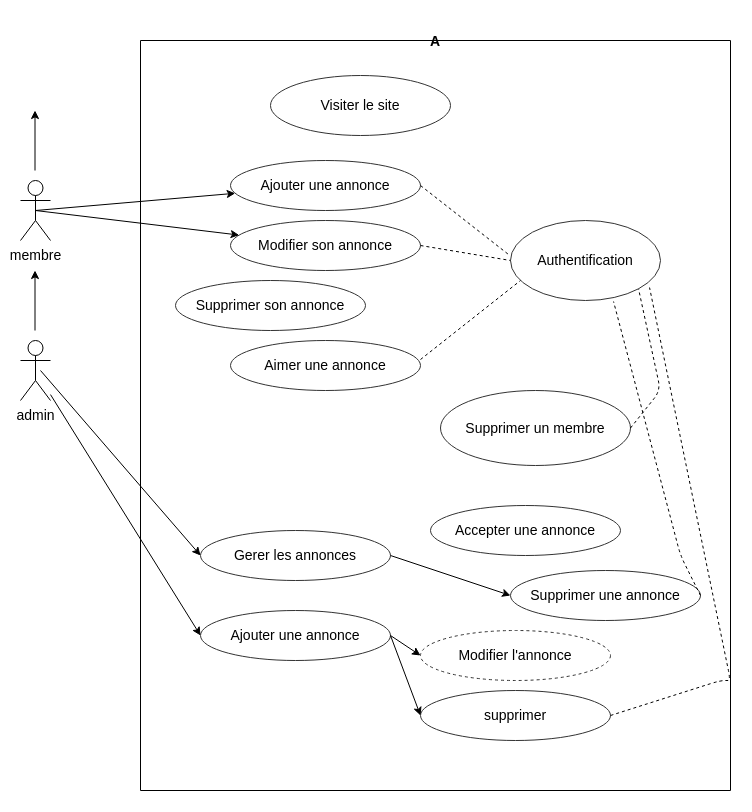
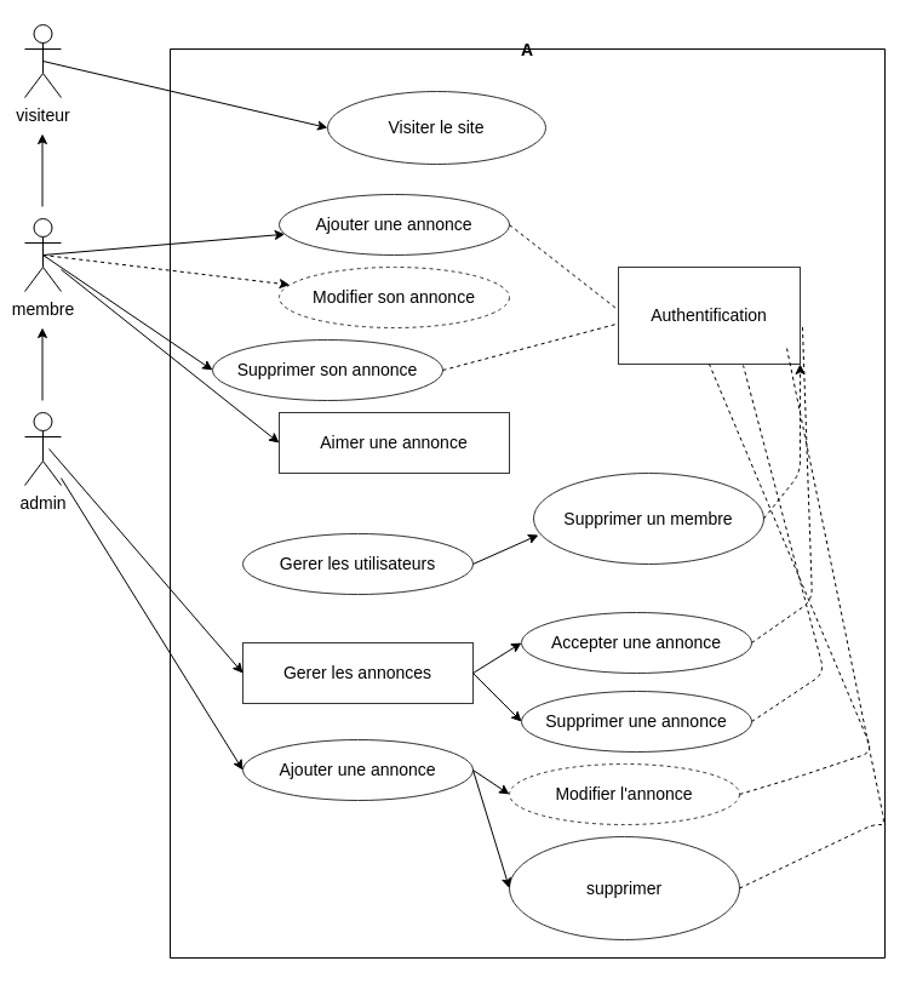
  <mxCell id="0" />
  <mxCell id="1" parent="0" />
+ <mxCell id="2" value="&lt;font style=&quot;font-size: 14px&quot;&gt;visiteur&lt;/font&gt;" style="shape=umlActor;verticalLabelPosition=bottom;verticalAlign=top;html=1;outlineConnect=0;" vertex="1" parent="1"><mxGeometry x="20" y="20" width="30" height="60" as="geometry" /></mxCell>
  <mxCell id="3" value="membre" style="shape=umlActor;verticalLabelPosition=bottom;verticalAlign=top;html=1;outlineConnect=0;fontSize=14;" vertex="1" parent="1"><mxGeometry x="20" y="180" width="30" height="60" as="geometry" /></mxCell>
  <mxCell id="4" value="admin" style="shape=umlActor;verticalLabelPosition=bottom;verticalAlign=top;html=1;outlineConnect=0;fontSize=14;" vertex="1" parent="1"><mxGeometry x="20" y="340" width="30" height="60" as="geometry" /></mxCell>
  <mxCell id="5" value="A" style="swimlane;startSize=0;fontSize=14;gradientColor=none;glass=0;" vertex="1" parent="1"><mxGeometry x="140" y="40" width="590" height="750" as="geometry" /></mxCell>
  <mxCell id="6" value="Visiter le site" style="ellipse;whiteSpace=wrap;html=1;glass=0;fontSize=14;strokeColor=#333333;gradientColor=none;" vertex="1" parent="5"><mxGeometry x="130" y="35" width="180" height="60" as="geometry" /></mxCell>
  <mxCell id="7" value="Ajouter une annonce" style="ellipse;whiteSpace=wrap;html=1;glass=0;fontSize=14;strokeColor=#333333;gradientColor=none;" vertex="1" parent="5"><mxGeometry x="90" y="120" width="190" height="50" as="geometry" /></mxCell>
- <mxCell id="8" value="Modifier son annonce" style="ellipse;whiteSpace=wrap;html=1;glass=0;fontSize=14;strokeColor=#333333;gradientColor=none;" vertex="1" parent="5"><mxGeometry x="90" y="180" width="190" height="50" as="geometry" /></mxCell>
+ <mxCell id="8" value="Modifier son annonce" style="ellipse;whiteSpace=wrap;html=1;glass=0;fontSize=14;strokeColor=#333333;gradientColor=none;dashed=1;" vertex="1" parent="5"><mxGeometry x="90" y="180" width="190" height="50" as="geometry" /></mxCell>
  <mxCell id="9" value="Supprimer son annonce" style="ellipse;whiteSpace=wrap;html=1;glass=0;fontSize=14;strokeColor=#333333;gradientColor=none;" vertex="1" parent="5"><mxGeometry x="35" y="240" width="190" height="50" as="geometry" /></mxCell>
- <mxCell id="10" value="Aimer une annonce" style="ellipse;whiteSpace=wrap;html=1;glass=0;fontSize=14;strokeColor=#333333;gradientColor=none;" vertex="1" parent="5"><mxGeometry x="90" y="300" width="190" height="50" as="geometry" /></mxCell>
- <mxCell id="11" value="Authentification" style="ellipse;whiteSpace=wrap;html=1;glass=0;fontSize=14;strokeColor=#333333;gradientColor=none;" vertex="1" parent="5"><mxGeometry x="370" y="180" width="150" height="80" as="geometry" /></mxCell>
+ <mxCell id="10" value="Aimer une annonce" style="whiteSpace=wrap;html=1;glass=0;fontSize=14;strokeColor=#333333;gradientColor=none;rounded=0;" vertex="1" parent="5"><mxGeometry x="90" y="300" width="190" height="50" as="geometry" /></mxCell>
+ <mxCell id="11" value="Authentification" style="whiteSpace=wrap;html=1;glass=0;fontSize=14;strokeColor=#333333;gradientColor=none;rounded=0;" vertex="1" parent="5"><mxGeometry x="370" y="180" width="150" height="80" as="geometry" /></mxCell>
  <mxCell id="12" value="" style="endArrow=none;dashed=1;html=1;fontSize=14;exitX=1;exitY=0.5;exitDx=0;exitDy=0;entryX=-0.013;entryY=0.425;entryDx=0;entryDy=0;entryPerimeter=0;" edge="1" parent="5" source="7" target="11"><mxGeometry width="50" height="50" relative="1" as="geometry"><mxPoint x="310" y="260" as="sourcePoint" /><mxPoint x="360" y="210" as="targetPoint" /></mxGeometry></mxCell>
- <mxCell id="14" value="" style="endArrow=none;dashed=1;html=1;fontSize=14;exitX=1;exitY=0.38;exitDx=0;exitDy=0;exitPerimeter=0;entryX=0.067;entryY=0.75;entryDx=0;entryDy=0;entryPerimeter=0;" edge="1" parent="5" source="10" target="11"><mxGeometry width="50" height="50" relative="1" as="geometry"><mxPoint x="310" y="260" as="sourcePoint" /><mxPoint x="360" y="210" as="targetPoint" /></mxGeometry></mxCell>
- <mxCell id="16" value="Gerer les annonces" style="ellipse;whiteSpace=wrap;html=1;glass=0;fontSize=14;strokeColor=#333333;gradientColor=none;" vertex="1" parent="5"><mxGeometry x="60" y="490" width="190" height="50" as="geometry" /></mxCell>
+ <mxCell id="13" value="" style="endArrow=none;dashed=1;html=1;fontSize=14;exitX=1;exitY=0.5;exitDx=0;exitDy=0;entryX=-0.013;entryY=0.588;entryDx=0;entryDy=0;entryPerimeter=0;" edge="1" parent="5" source="9" target="11"><mxGeometry width="50" height="50" relative="1" as="geometry"><mxPoint x="310" y="260" as="sourcePoint" /><mxPoint x="360" y="210" as="targetPoint" /></mxGeometry></mxCell>
+ <mxCell id="15" value="Gerer les utilisateurs" style="ellipse;whiteSpace=wrap;html=1;glass=0;fontSize=14;strokeColor=#333333;gradientColor=none;" vertex="1" parent="5"><mxGeometry x="60" y="400" width="190" height="50" as="geometry" /></mxCell>
+ <mxCell id="16" value="Gerer les annonces" style="whiteSpace=wrap;html=1;glass=0;fontSize=14;strokeColor=#333333;gradientColor=none;rounded=0;" vertex="1" parent="5"><mxGeometry x="60" y="490" width="190" height="50" as="geometry" /></mxCell>
  <mxCell id="17" value="Supprimer un membre" style="ellipse;whiteSpace=wrap;html=1;glass=0;fontSize=14;strokeColor=#333333;gradientColor=none;" vertex="1" parent="5"><mxGeometry x="300" y="350" width="190" height="75" as="geometry" /></mxCell>
  <mxCell id="18" value="Accepter une annonce" style="ellipse;whiteSpace=wrap;html=1;glass=0;fontSize=14;strokeColor=#333333;gradientColor=none;" vertex="1" parent="5"><mxGeometry x="290" y="465" width="190" height="50" as="geometry" /></mxCell>
- <mxCell id="21" value="Supprimer une annonce" style="ellipse;whiteSpace=wrap;html=1;glass=0;fontSize=14;strokeColor=#333333;gradientColor=none;" vertex="1" parent="5"><mxGeometry x="370" y="530" width="190" height="50" as="geometry" /></mxCell>
+ <mxCell id="19" value="" style="endArrow=classic;html=1;fontSize=14;exitX=1;exitY=0.5;exitDx=0;exitDy=0;entryX=0.021;entryY=0.68;entryDx=0;entryDy=0;entryPerimeter=0;" edge="1" parent="5" source="15" target="17"><mxGeometry width="50" height="50" relative="1" as="geometry"><mxPoint x="140" y="380" as="sourcePoint" /><mxPoint x="190" y="330" as="targetPoint" /></mxGeometry></mxCell>
+ <mxCell id="20" value="" style="endArrow=classic;html=1;fontSize=14;entryX=0;entryY=0.5;entryDx=0;entryDy=0;exitX=1;exitY=0.5;exitDx=0;exitDy=0;" edge="1" parent="5" source="16" target="18"><mxGeometry width="50" height="50" relative="1" as="geometry"><mxPoint x="140" y="380" as="sourcePoint" /><mxPoint x="190" y="330" as="targetPoint" /></mxGeometry></mxCell>
+ <mxCell id="21" value="Supprimer une annonce" style="ellipse;whiteSpace=wrap;html=1;glass=0;fontSize=14;strokeColor=#333333;gradientColor=none;" vertex="1" parent="5"><mxGeometry x="290" y="530" width="190" height="50" as="geometry" /></mxCell>
  <mxCell id="22" value="" style="endArrow=classic;html=1;fontSize=14;entryX=0;entryY=0.5;entryDx=0;entryDy=0;exitX=1;exitY=0.5;exitDx=0;exitDy=0;" edge="1" parent="5" source="16" target="21"><mxGeometry width="50" height="50" relative="1" as="geometry"><mxPoint x="140" y="480" as="sourcePoint" /><mxPoint x="190" y="430" as="targetPoint" /></mxGeometry></mxCell>
  <mxCell id="23" value="Ajouter une annonce" style="ellipse;whiteSpace=wrap;html=1;glass=0;fontSize=14;strokeColor=#333333;gradientColor=none;" vertex="1" parent="5"><mxGeometry x="60" y="570" width="190" height="50" as="geometry" /></mxCell>
  <mxCell id="24" value="Modifier l'annonce" style="ellipse;whiteSpace=wrap;html=1;glass=0;fontSize=14;strokeColor=#333333;gradientColor=none;dashed=1;" vertex="1" parent="5"><mxGeometry x="280" y="590" width="190" height="50" as="geometry" /></mxCell>
- <mxCell id="25" value="supprimer" style="ellipse;whiteSpace=wrap;html=1;glass=0;fontSize=14;strokeColor=#333333;gradientColor=none;" vertex="1" parent="5"><mxGeometry x="280" y="650" width="190" height="50" as="geometry" /></mxCell>
+ <mxCell id="25" value="supprimer" style="ellipse;whiteSpace=wrap;html=1;glass=0;fontSize=14;strokeColor=#333333;gradientColor=none;" vertex="1" parent="5"><mxGeometry x="280" y="650" width="190" height="85" as="geometry" /></mxCell>
  <mxCell id="26" value="" style="endArrow=classic;html=1;fontSize=14;entryX=0;entryY=0.5;entryDx=0;entryDy=0;exitX=1;exitY=0.5;exitDx=0;exitDy=0;" edge="1" parent="5" source="23" target="24"><mxGeometry width="50" height="50" relative="1" as="geometry"><mxPoint x="130" y="530" as="sourcePoint" /><mxPoint x="180" y="480" as="targetPoint" /></mxGeometry></mxCell>
  <mxCell id="27" value="" style="endArrow=classic;html=1;fontSize=14;entryX=0;entryY=0.5;entryDx=0;entryDy=0;exitX=1;exitY=0.5;exitDx=0;exitDy=0;" edge="1" parent="5" source="23" target="25"><mxGeometry width="50" height="50" relative="1" as="geometry"><mxPoint x="130" y="530" as="sourcePoint" /><mxPoint x="180" y="480" as="targetPoint" /></mxGeometry></mxCell>
- <mxCell id="28" value="" style="endArrow=none;dashed=1;html=1;fontSize=14;exitX=1;exitY=0.5;exitDx=0;exitDy=0;entryX=0;entryY=0.5;entryDx=0;entryDy=0;" edge="1" parent="5" source="8" target="11"><mxGeometry width="50" height="50" relative="1" as="geometry"><mxPoint x="300" y="180" as="sourcePoint" /><mxPoint x="350" y="140" as="targetPoint" /></mxGeometry></mxCell>
- <mxCell id="29" value="" style="endArrow=none;dashed=1;html=1;fontSize=14;entryX=1;entryY=1;entryDx=0;entryDy=0;exitX=1;exitY=0.5;exitDx=0;exitDy=0;" edge="1" parent="5" source="17" target="11"><mxGeometry width="50" height="50" relative="1" as="geometry"><mxPoint x="340" y="430" as="sourcePoint" /><mxPoint x="390" y="380" as="targetPoint" /><Array as="points"><mxPoint x="520" y="350" /></Array></mxGeometry></mxCell>
+ <mxCell id="29" value="" style="endArrow=classic;dashed=1;html=1;fontSize=14;entryX=1;entryY=1;entryDx=0;entryDy=0;exitX=1;exitY=0.5;exitDx=0;exitDy=0;" edge="1" parent="5" source="17" target="11"><mxGeometry width="50" height="50" relative="1" as="geometry"><mxPoint x="340" y="430" as="sourcePoint" /><mxPoint x="390" y="380" as="targetPoint" /><Array as="points"><mxPoint x="520" y="350" /></Array></mxGeometry></mxCell>
+ <mxCell id="30" value="" style="endArrow=none;dashed=1;html=1;fontSize=14;entryX=1.013;entryY=0.613;entryDx=0;entryDy=0;exitX=1;exitY=0.5;exitDx=0;exitDy=0;entryPerimeter=0;" edge="1" parent="5" source="18" target="11"><mxGeometry width="50" height="50" relative="1" as="geometry"><mxPoint x="500" y="480" as="sourcePoint" /><mxPoint x="508.033" y="353.284" as="targetPoint" /><Array as="points"><mxPoint x="530" y="455" /></Array></mxGeometry></mxCell>
  <mxCell id="31" value="" style="endArrow=none;dashed=1;html=1;fontSize=14;entryX=0.687;entryY=1.013;entryDx=0;entryDy=0;exitX=1;exitY=0.5;exitDx=0;exitDy=0;entryPerimeter=0;" edge="1" parent="5" source="21" target="11"><mxGeometry width="50" height="50" relative="1" as="geometry"><mxPoint x="490" y="550" as="sourcePoint" /><mxPoint x="531.95" y="289.04" as="targetPoint" /><Array as="points"><mxPoint x="540" y="515" /></Array></mxGeometry></mxCell>
+ <mxCell id="32" value="" style="endArrow=none;dashed=1;html=1;fontSize=14;entryX=0.5;entryY=1;entryDx=0;entryDy=0;exitX=1;exitY=0.5;exitDx=0;exitDy=0;" edge="1" parent="5" source="24" target="11"><mxGeometry width="50" height="50" relative="1" as="geometry"><mxPoint x="550" y="610" as="sourcePoint" /><mxPoint x="543.05" y="316.04" as="targetPoint" /><Array as="points"><mxPoint x="520" y="600" /><mxPoint x="580" y="580" /></Array></mxGeometry></mxCell>
  <mxCell id="33" value="" style="endArrow=none;dashed=1;html=1;fontSize=14;entryX=0.927;entryY=0.838;entryDx=0;entryDy=0;exitX=1;exitY=0.5;exitDx=0;exitDy=0;entryPerimeter=0;" edge="1" parent="5" source="25" target="11"><mxGeometry width="50" height="50" relative="1" as="geometry"><mxPoint x="550" y="650" as="sourcePoint" /><mxPoint x="525" y="295" as="targetPoint" /><Array as="points"><mxPoint x="580" y="640" /><mxPoint x="590" y="640" /></Array></mxGeometry></mxCell>
  <mxCell id="34" value="" style="endArrow=classic;html=1;fontSize=14;" edge="1" parent="1"><mxGeometry width="50" height="50" relative="1" as="geometry"><mxPoint x="34.5" y="330" as="sourcePoint" /><mxPoint x="34.5" y="270" as="targetPoint" /></mxGeometry></mxCell>
  <mxCell id="35" value="" style="endArrow=classic;html=1;fontSize=14;" edge="1" parent="1"><mxGeometry width="50" height="50" relative="1" as="geometry"><mxPoint x="34.5" y="170" as="sourcePoint" /><mxPoint x="34.5" y="110" as="targetPoint" /></mxGeometry></mxCell>
+ <mxCell id="36" value="" style="endArrow=classic;html=1;fontSize=14;exitX=0.5;exitY=0.5;exitDx=0;exitDy=0;exitPerimeter=0;entryX=0;entryY=0.5;entryDx=0;entryDy=0;" edge="1" parent="1" source="2" target="6"><mxGeometry width="50" height="50" relative="1" as="geometry"><mxPoint x="250" y="170" as="sourcePoint" /><mxPoint x="300" y="120" as="targetPoint" /></mxGeometry></mxCell>
  <mxCell id="37" value="" style="endArrow=classic;html=1;fontSize=14;exitX=0.5;exitY=0.5;exitDx=0;exitDy=0;exitPerimeter=0;" edge="1" parent="1" source="3" target="7"><mxGeometry width="50" height="50" relative="1" as="geometry"><mxPoint x="60" y="210" as="sourcePoint" /><mxPoint x="230" y="210" as="targetPoint" /></mxGeometry></mxCell>
- <mxCell id="38" value="" style="endArrow=classic;html=1;fontSize=14;exitX=0.5;exitY=0.5;exitDx=0;exitDy=0;exitPerimeter=0;" edge="1" parent="1" source="3" target="8"><mxGeometry width="50" height="50" relative="1" as="geometry"><mxPoint x="80" y="210" as="sourcePoint" /><mxPoint x="288.758" y="161.538" as="targetPoint" /></mxGeometry></mxCell>
+ <mxCell id="38" value="" style="endArrow=classic;html=1;fontSize=14;exitX=0.5;exitY=0.5;exitDx=0;exitDy=0;exitPerimeter=0;dashed=1;" edge="1" parent="1" source="3" target="8"><mxGeometry width="50" height="50" relative="1" as="geometry"><mxPoint x="80" y="210" as="sourcePoint" /><mxPoint x="288.758" y="161.538" as="targetPoint" /></mxGeometry></mxCell>
+ <mxCell id="39" value="" style="endArrow=classic;html=1;fontSize=14;exitX=0.5;exitY=0.5;exitDx=0;exitDy=0;exitPerimeter=0;entryX=0;entryY=0.5;entryDx=0;entryDy=0;" edge="1" parent="1" source="3" target="9"><mxGeometry width="50" height="50" relative="1" as="geometry"><mxPoint x="200" y="10" as="sourcePoint" /><mxPoint x="300" y="120" as="targetPoint" /></mxGeometry></mxCell>
+ <mxCell id="40" value="" style="endArrow=classic;html=1;fontSize=14;entryX=0;entryY=0.5;entryDx=0;entryDy=0;" edge="1" parent="1" source="3" target="10"><mxGeometry width="50" height="50" relative="1" as="geometry"><mxPoint x="150" y="310" as="sourcePoint" /><mxPoint x="335" y="365" as="targetPoint" /></mxGeometry></mxCell>
  <mxCell id="41" value="" style="endArrow=classic;html=1;fontSize=14;entryX=0;entryY=0.5;entryDx=0;entryDy=0;" edge="1" parent="1" target="16"><mxGeometry width="50" height="50" relative="1" as="geometry"><mxPoint x="40" y="370" as="sourcePoint" /><mxPoint x="320" y="340" as="targetPoint" /></mxGeometry></mxCell>
  <mxCell id="42" value="" style="endArrow=classic;html=1;fontSize=14;entryX=0;entryY=0.5;entryDx=0;entryDy=0;" edge="1" parent="1" source="4" target="23"><mxGeometry width="50" height="50" relative="1" as="geometry"><mxPoint x="270" y="480" as="sourcePoint" /><mxPoint x="320" y="430" as="targetPoint" /></mxGeometry></mxCell>
